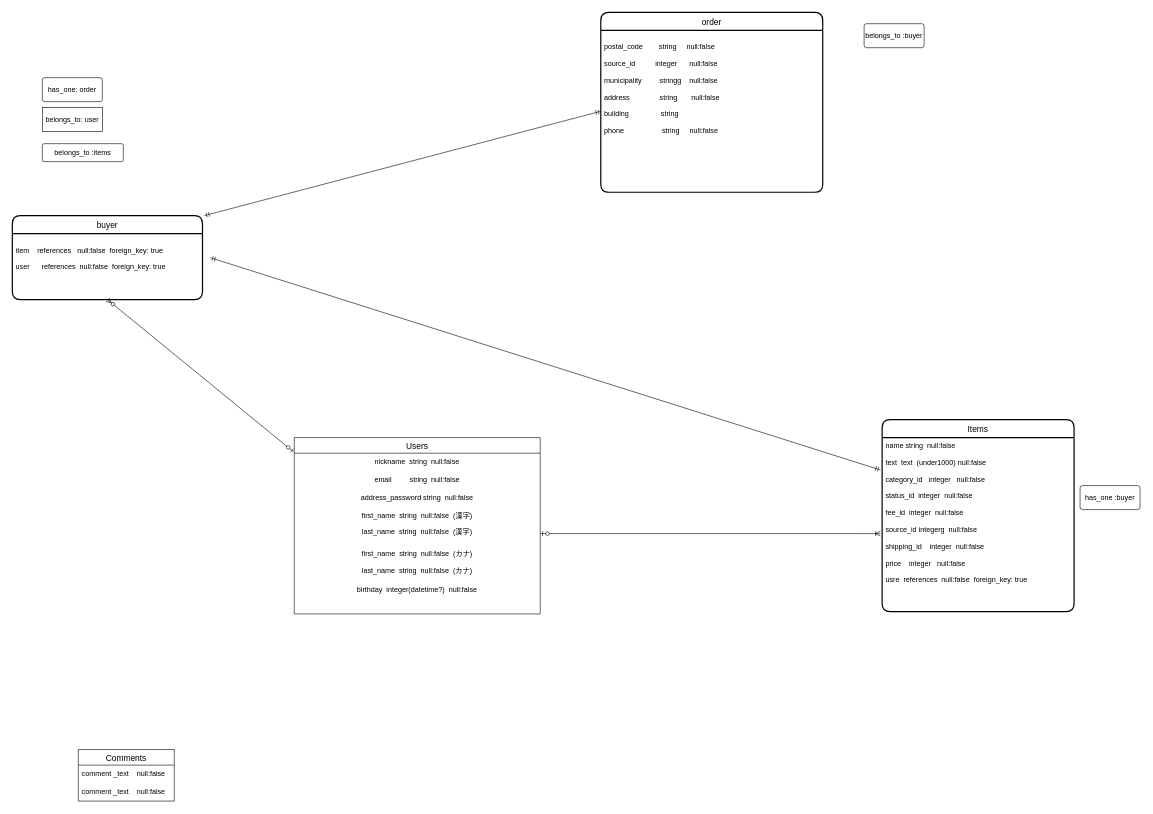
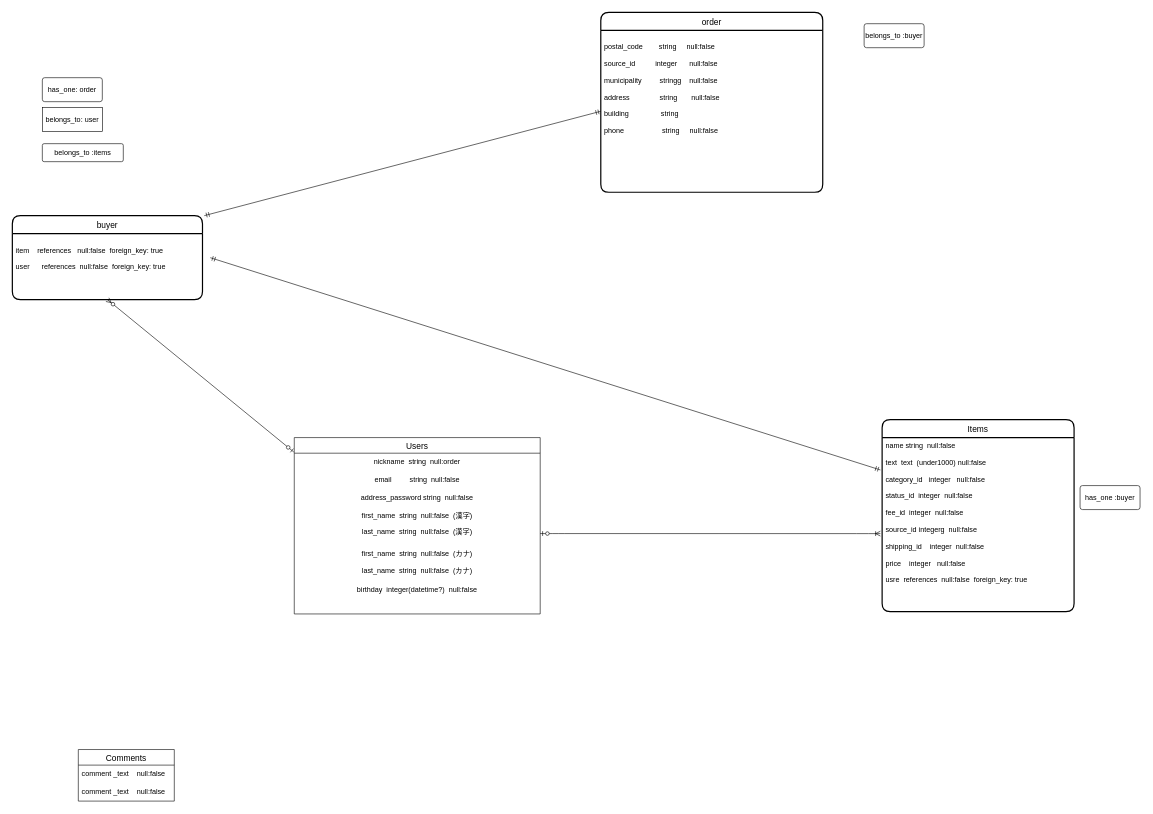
  <mxCell id="0" />
  <mxCell id="1" parent="0" />
  <mxCell id="2" value="Comments" style="swimlane;fontStyle=0;childLayout=stackLayout;horizontal=1;startSize=26;horizontalStack=0;resizeParent=1;resizeParentMax=0;resizeLast=0;collapsible=1;marginBottom=0;align=center;fontSize=14;" parent="1" vertex="1"><mxGeometry x="130" y="1249" width="160" height="86" as="geometry" /></mxCell>
  <mxCell id="3" value="comment _text    null:false" style="text;strokeColor=none;fillColor=none;spacingLeft=4;spacingRight=4;overflow=hidden;rotatable=0;points=[[0,0.5],[1,0.5]];portConstraint=eastwest;fontSize=12;" parent="2" vertex="1"><mxGeometry y="26" width="160" height="30" as="geometry" /></mxCell>
  <mxCell id="4" value="comment _text    null:false" style="text;strokeColor=none;fillColor=none;spacingLeft=4;spacingRight=4;overflow=hidden;rotatable=0;points=[[0,0.5],[1,0.5]];portConstraint=eastwest;fontSize=12;" parent="2" vertex="1"><mxGeometry y="56" width="160" height="30" as="geometry" /></mxCell>
  <mxCell id="5" value="" style="edgeStyle=entityRelationEdgeStyle;fontSize=12;html=1;endArrow=ERoneToMany;startArrow=ERzeroToOne;entryX=-0.009;entryY=0.552;entryDx=0;entryDy=0;entryPerimeter=0;" parent="1" target="14" edge="1"><mxGeometry width="100" height="100" relative="1" as="geometry"><mxPoint x="900" y="889" as="sourcePoint" /><mxPoint x="1000" y="789" as="targetPoint" /></mxGeometry></mxCell>
  <mxCell id="6" value="Users" style="swimlane;fontStyle=0;childLayout=stackLayout;horizontal=1;startSize=26;horizontalStack=0;resizeParent=1;resizeParentMax=0;resizeLast=0;collapsible=1;marginBottom=0;align=center;fontSize=14;" parent="1" vertex="1"><mxGeometry x="490" y="729" width="410" height="294" as="geometry" /></mxCell>
- <mxCell id="7" value="nickname  string  null:false" style="text;strokeColor=none;fillColor=none;spacingLeft=4;spacingRight=4;overflow=hidden;rotatable=0;points=[[0,0.5],[1,0.5]];portConstraint=eastwest;fontSize=12;align=center;fontStyle=0;labelBorderColor=none;" parent="6" vertex="1"><mxGeometry y="26" width="410" height="30" as="geometry" /></mxCell>
+ <mxCell id="7" value="nickname  string  null:order" style="text;strokeColor=none;fillColor=none;spacingLeft=4;spacingRight=4;overflow=hidden;rotatable=0;points=[[0,0.5],[1,0.5]];portConstraint=eastwest;fontSize=12;align=center;fontStyle=0;labelBorderColor=none;" parent="6" vertex="1"><mxGeometry y="26" width="410" height="30" as="geometry" /></mxCell>
  <mxCell id="8" value="email         string  null:false" style="text;strokeColor=none;fillColor=none;spacingLeft=4;spacingRight=4;overflow=hidden;rotatable=0;points=[[0,0.5],[1,0.5]];portConstraint=eastwest;fontSize=12;align=center;fontStyle=0" parent="6" vertex="1"><mxGeometry y="56" width="410" height="30" as="geometry" /></mxCell>
  <mxCell id="9" value="address_password string  null:false" style="text;strokeColor=none;fillColor=none;spacingLeft=4;spacingRight=4;overflow=hidden;rotatable=0;points=[[0,0.5],[1,0.5]];portConstraint=eastwest;fontSize=12;align=center;" parent="6" vertex="1"><mxGeometry y="86" width="410" height="30" as="geometry" /></mxCell>
  <mxCell id="10" value="first_name  string  null:false  (漢字)&#10;&#10;last_name  string  null:false  (漢字)&#10;&#10;" style="text;strokeColor=none;fillColor=none;spacingLeft=4;spacingRight=4;overflow=hidden;rotatable=0;points=[[0,0.5],[1,0.5]];portConstraint=eastwest;fontSize=12;align=center;" parent="6" vertex="1"><mxGeometry y="116" width="410" height="64" as="geometry" /></mxCell>
  <mxCell id="11" value="first_name  string  null:false  (カナ)&#10;&#10;last_name  string  null:false  (カナ)" style="text;strokeColor=none;fillColor=none;spacingLeft=4;spacingRight=4;overflow=hidden;rotatable=0;points=[[0,0.5],[1,0.5]];portConstraint=eastwest;fontSize=12;align=center;" parent="6" vertex="1"><mxGeometry y="180" width="410" height="60" as="geometry" /></mxCell>
  <mxCell id="12" value="birthday  integer(datetime?)  null:false" style="text;strokeColor=none;fillColor=none;spacingLeft=4;spacingRight=4;overflow=hidden;rotatable=0;points=[[0,0.5],[1,0.5]];portConstraint=eastwest;fontSize=12;align=center;" parent="6" vertex="1"><mxGeometry y="240" width="410" height="54" as="geometry" /></mxCell>
  <mxCell id="13" value="Items" style="swimlane;childLayout=stackLayout;horizontal=1;startSize=30;horizontalStack=0;rounded=1;fontSize=14;fontStyle=0;strokeWidth=2;resizeParent=0;resizeLast=1;shadow=0;dashed=0;align=center;" parent="1" vertex="1"><mxGeometry x="1470" y="699" width="320" height="320" as="geometry" /></mxCell>
  <mxCell id="14" value="name string  null:false&#10;&#10;text  text  (under1000) null:false&#10;&#10;category_id   integer   null:false&#10;&#10;status_id  integer  null:false&#10;&#10;fee_id  integer  null:false&#10;&#10;source_id integerg  null:false&#10;&#10;shipping_id    integer  null:false&#10;&#10;price    integer   null:false&#10;&#10;usre  references  null:false  foreign_key: true" style="align=left;strokeColor=none;fillColor=none;spacingLeft=4;fontSize=12;verticalAlign=top;resizable=0;rotatable=0;part=1;" parent="13" vertex="1"><mxGeometry y="30" width="320" height="290" as="geometry" /></mxCell>
  <mxCell id="15" style="edgeStyle=orthogonalEdgeStyle;rounded=0;orthogonalLoop=1;jettySize=auto;html=1;exitX=0.5;exitY=1;exitDx=0;exitDy=0;" parent="13" source="14" target="14" edge="1"><mxGeometry relative="1" as="geometry" /></mxCell>
  <mxCell id="16" value="belongs_to: user" style="whiteSpace=wrap;html=1;align=center;" parent="1" vertex="1"><mxGeometry x="70" y="179" width="100" height="40" as="geometry" /></mxCell>
  <mxCell id="17" value="belongs_to :items" style="rounded=1;arcSize=10;whiteSpace=wrap;html=1;align=center;" parent="1" vertex="1"><mxGeometry x="70" y="239" width="135" height="30" as="geometry" /></mxCell>
  <mxCell id="18" value="belongs_to :buyer" style="rounded=1;arcSize=10;whiteSpace=wrap;html=1;align=center;" parent="1" vertex="1"><mxGeometry x="1440" y="39" width="100" height="40" as="geometry" /></mxCell>
  <mxCell id="19" value="" style="fontSize=12;html=1;endArrow=ERmandOne;startArrow=ERmandOne;exitX=-0.009;exitY=0.186;exitDx=0;exitDy=0;entryX=1;entryY=1;entryDx=0;entryDy=0;exitPerimeter=0;" parent="1" source="14" edge="1"><mxGeometry width="100" height="100" relative="1" as="geometry"><mxPoint x="960.01" y="219" as="sourcePoint" /><mxPoint x="350" y="429.11" as="targetPoint" /></mxGeometry></mxCell>
  <mxCell id="20" value="has_one :buyer" style="rounded=1;arcSize=10;whiteSpace=wrap;html=1;align=center;" parent="1" vertex="1"><mxGeometry x="1800" y="809" width="100" height="40" as="geometry" /></mxCell>
  <mxCell id="21" value="order" style="swimlane;childLayout=stackLayout;horizontal=1;startSize=30;horizontalStack=0;rounded=1;fontSize=14;fontStyle=0;strokeWidth=2;resizeParent=0;resizeLast=1;shadow=0;dashed=0;align=center;" parent="1" vertex="1"><mxGeometry x="1001" y="20" width="370" height="300" as="geometry" /></mxCell>
  <mxCell id="22" value="&#10;postal_code        string     null:false&#10;&#10;source_id          integer      null:false&#10;&#10;municipality         stringg    null:false&#10;&#10;address               string       null:false&#10;&#10;building                string&#10;&#10;phone                   string     null:false&#10;&#10;" style="align=left;strokeColor=none;fillColor=none;spacingLeft=4;fontSize=12;verticalAlign=top;resizable=0;rotatable=0;part=1;" parent="21" vertex="1"><mxGeometry y="30" width="370" height="270" as="geometry" /></mxCell>
  <mxCell id="23" value="buyer" style="swimlane;childLayout=stackLayout;horizontal=1;startSize=30;horizontalStack=0;rounded=1;fontSize=14;fontStyle=0;strokeWidth=2;resizeParent=0;resizeLast=1;shadow=0;dashed=0;align=center;" parent="1" vertex="1"><mxGeometry x="20" y="359" width="317" height="140" as="geometry" /></mxCell>
  <mxCell id="24" value="&#10;item    references   null:false  foreign_key: true&#10;&#10;user      references  null:false  foreign_key: true    &#10;" style="align=left;strokeColor=none;fillColor=none;spacingLeft=4;fontSize=12;verticalAlign=top;resizable=0;rotatable=0;part=1;" parent="23" vertex="1"><mxGeometry y="30" width="317" height="110" as="geometry" /></mxCell>
  <mxCell id="25" value="" style="fontSize=12;html=1;endArrow=ERmandOne;startArrow=ERmandOne;entryX=0;entryY=0.5;entryDx=0;entryDy=0;" parent="1" target="22" edge="1"><mxGeometry width="100" height="100" relative="1" as="geometry"><mxPoint x="340" y="359" as="sourcePoint" /><mxPoint x="880" y="189" as="targetPoint" /></mxGeometry></mxCell>
  <mxCell id="26" value="has_one: order" style="rounded=1;arcSize=10;whiteSpace=wrap;html=1;align=center;" parent="1" vertex="1"><mxGeometry x="70" y="129" width="100" height="40" as="geometry" /></mxCell>
  <mxCell id="27" value="" style="fontSize=12;html=1;endArrow=ERzeroToMany;startArrow=ERzeroToOne;entryX=0.5;entryY=1;entryDx=0;entryDy=0;exitX=-0.002;exitY=-0.067;exitDx=0;exitDy=0;exitPerimeter=0;" parent="1" source="7" target="24" edge="1"><mxGeometry width="100" height="100" relative="1" as="geometry"><mxPoint x="480" y="729" as="sourcePoint" /><mxPoint x="580" y="629" as="targetPoint" /></mxGeometry></mxCell>
